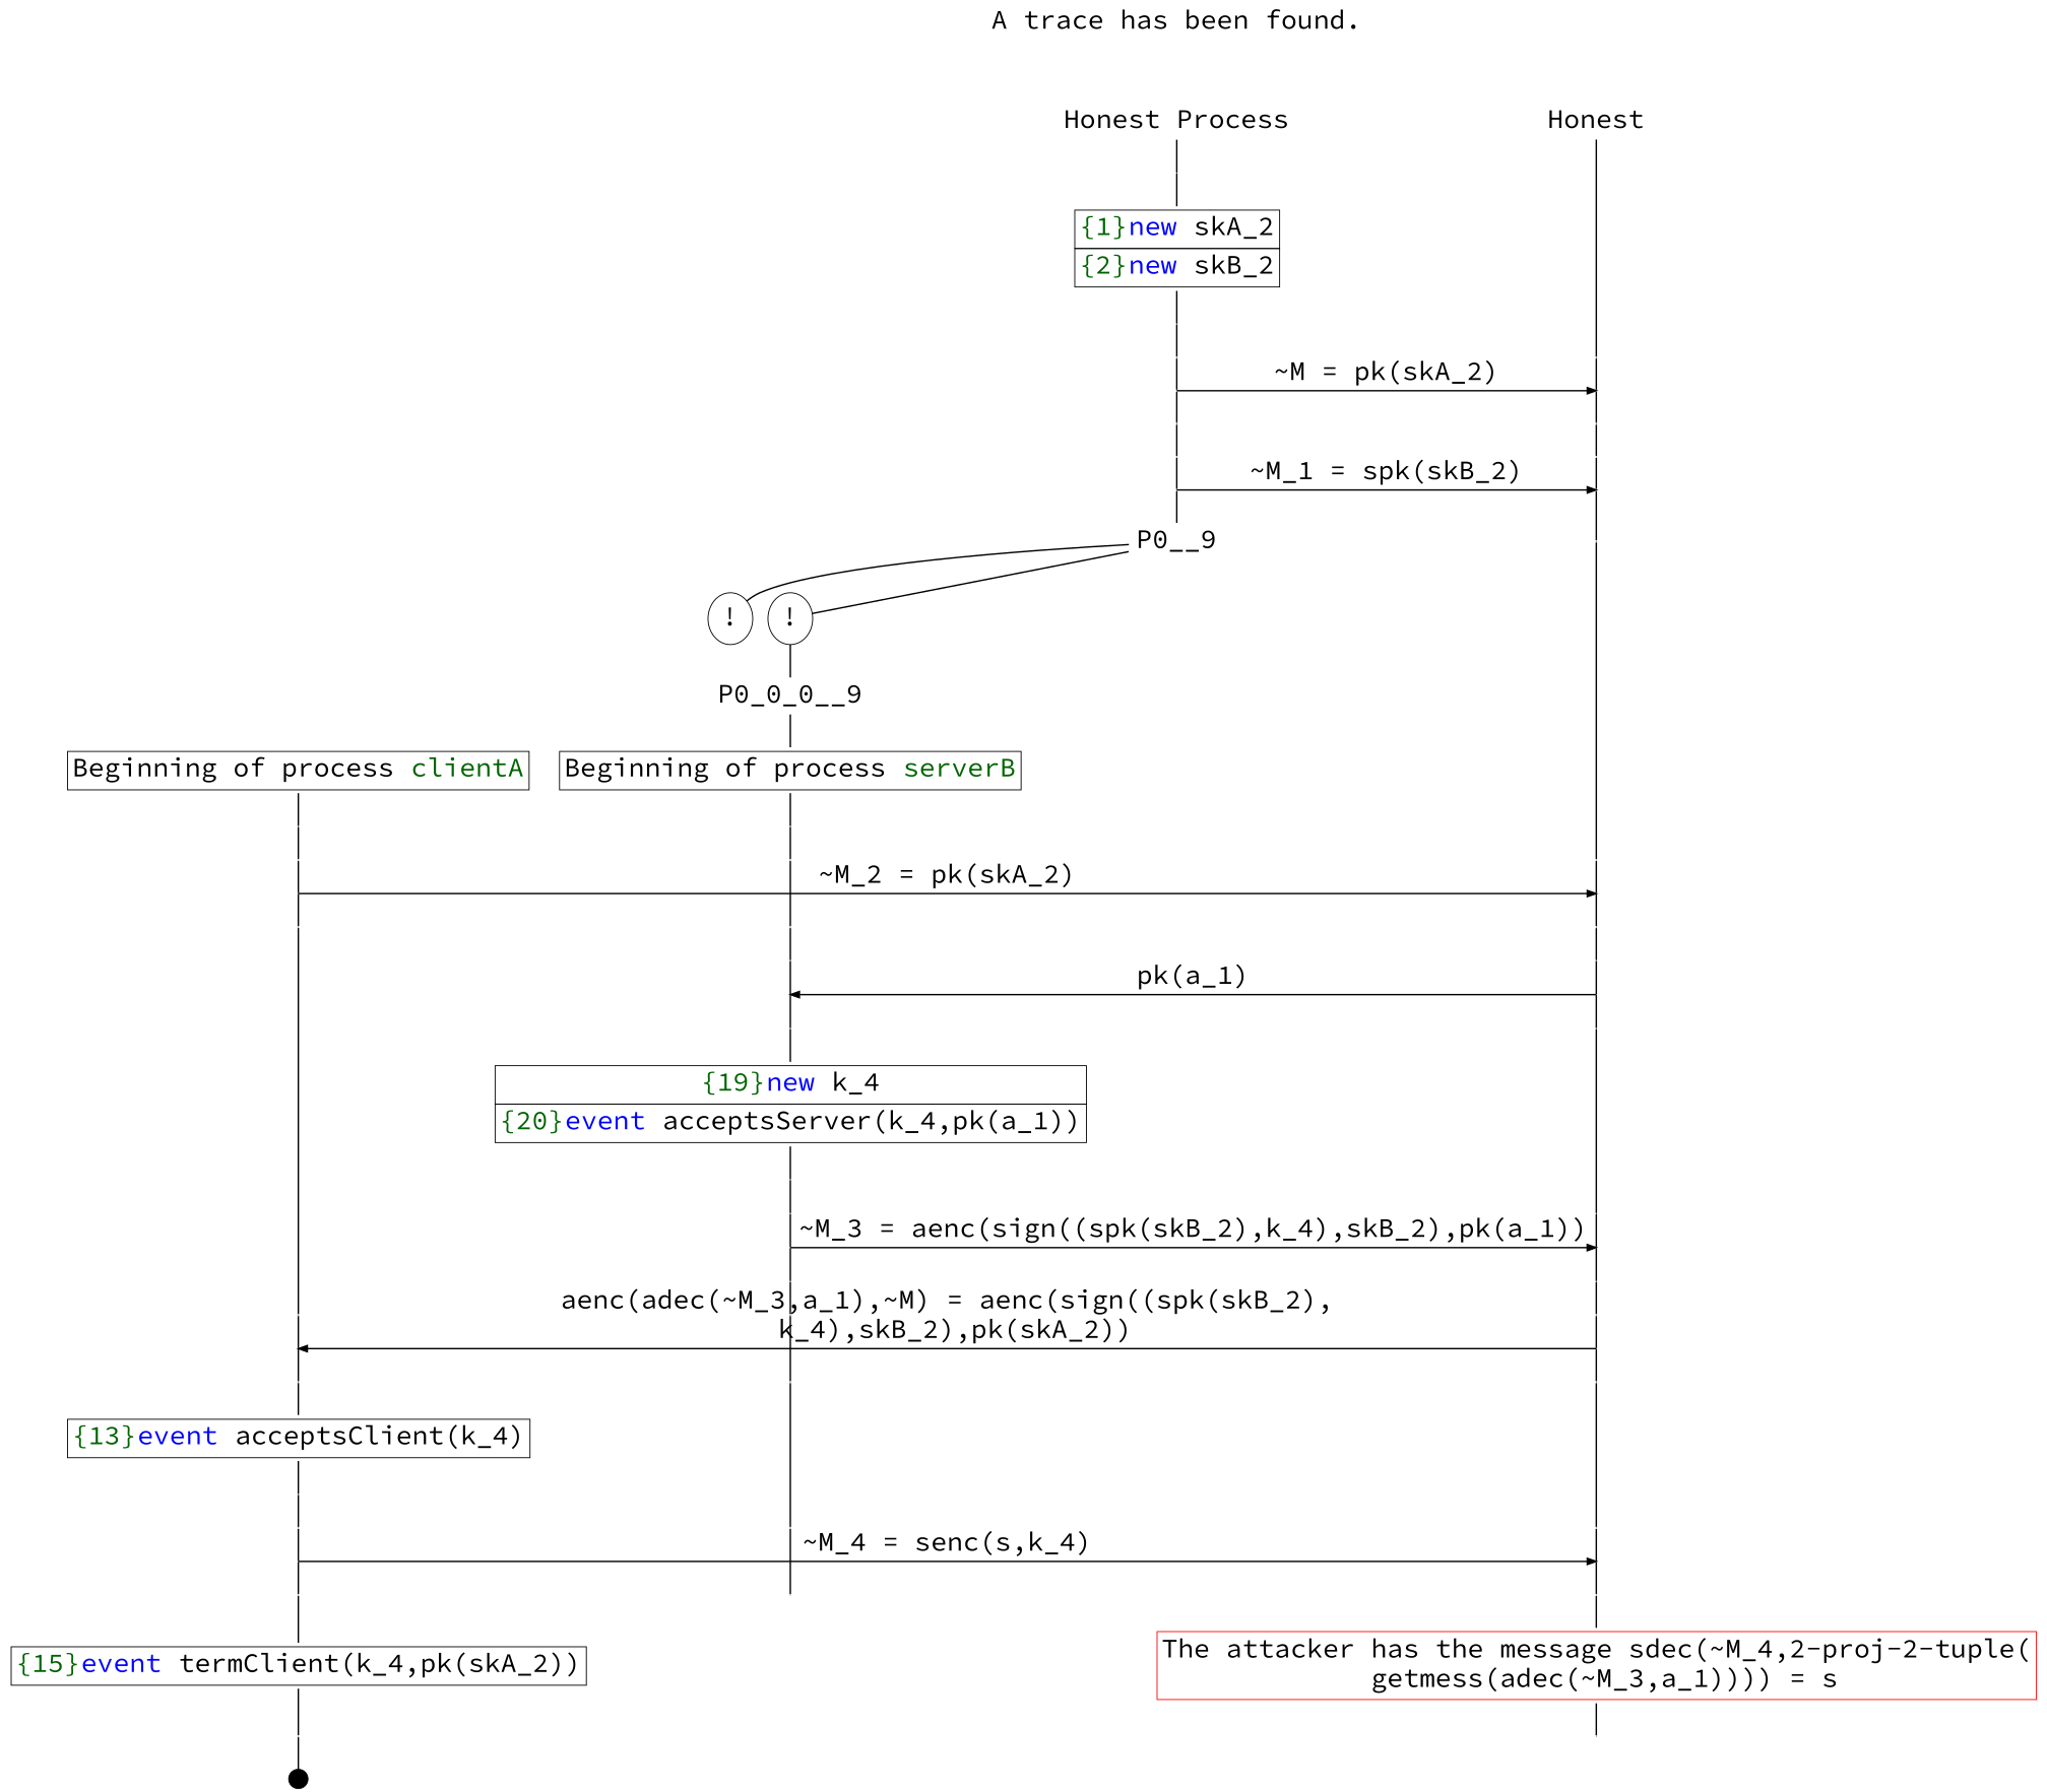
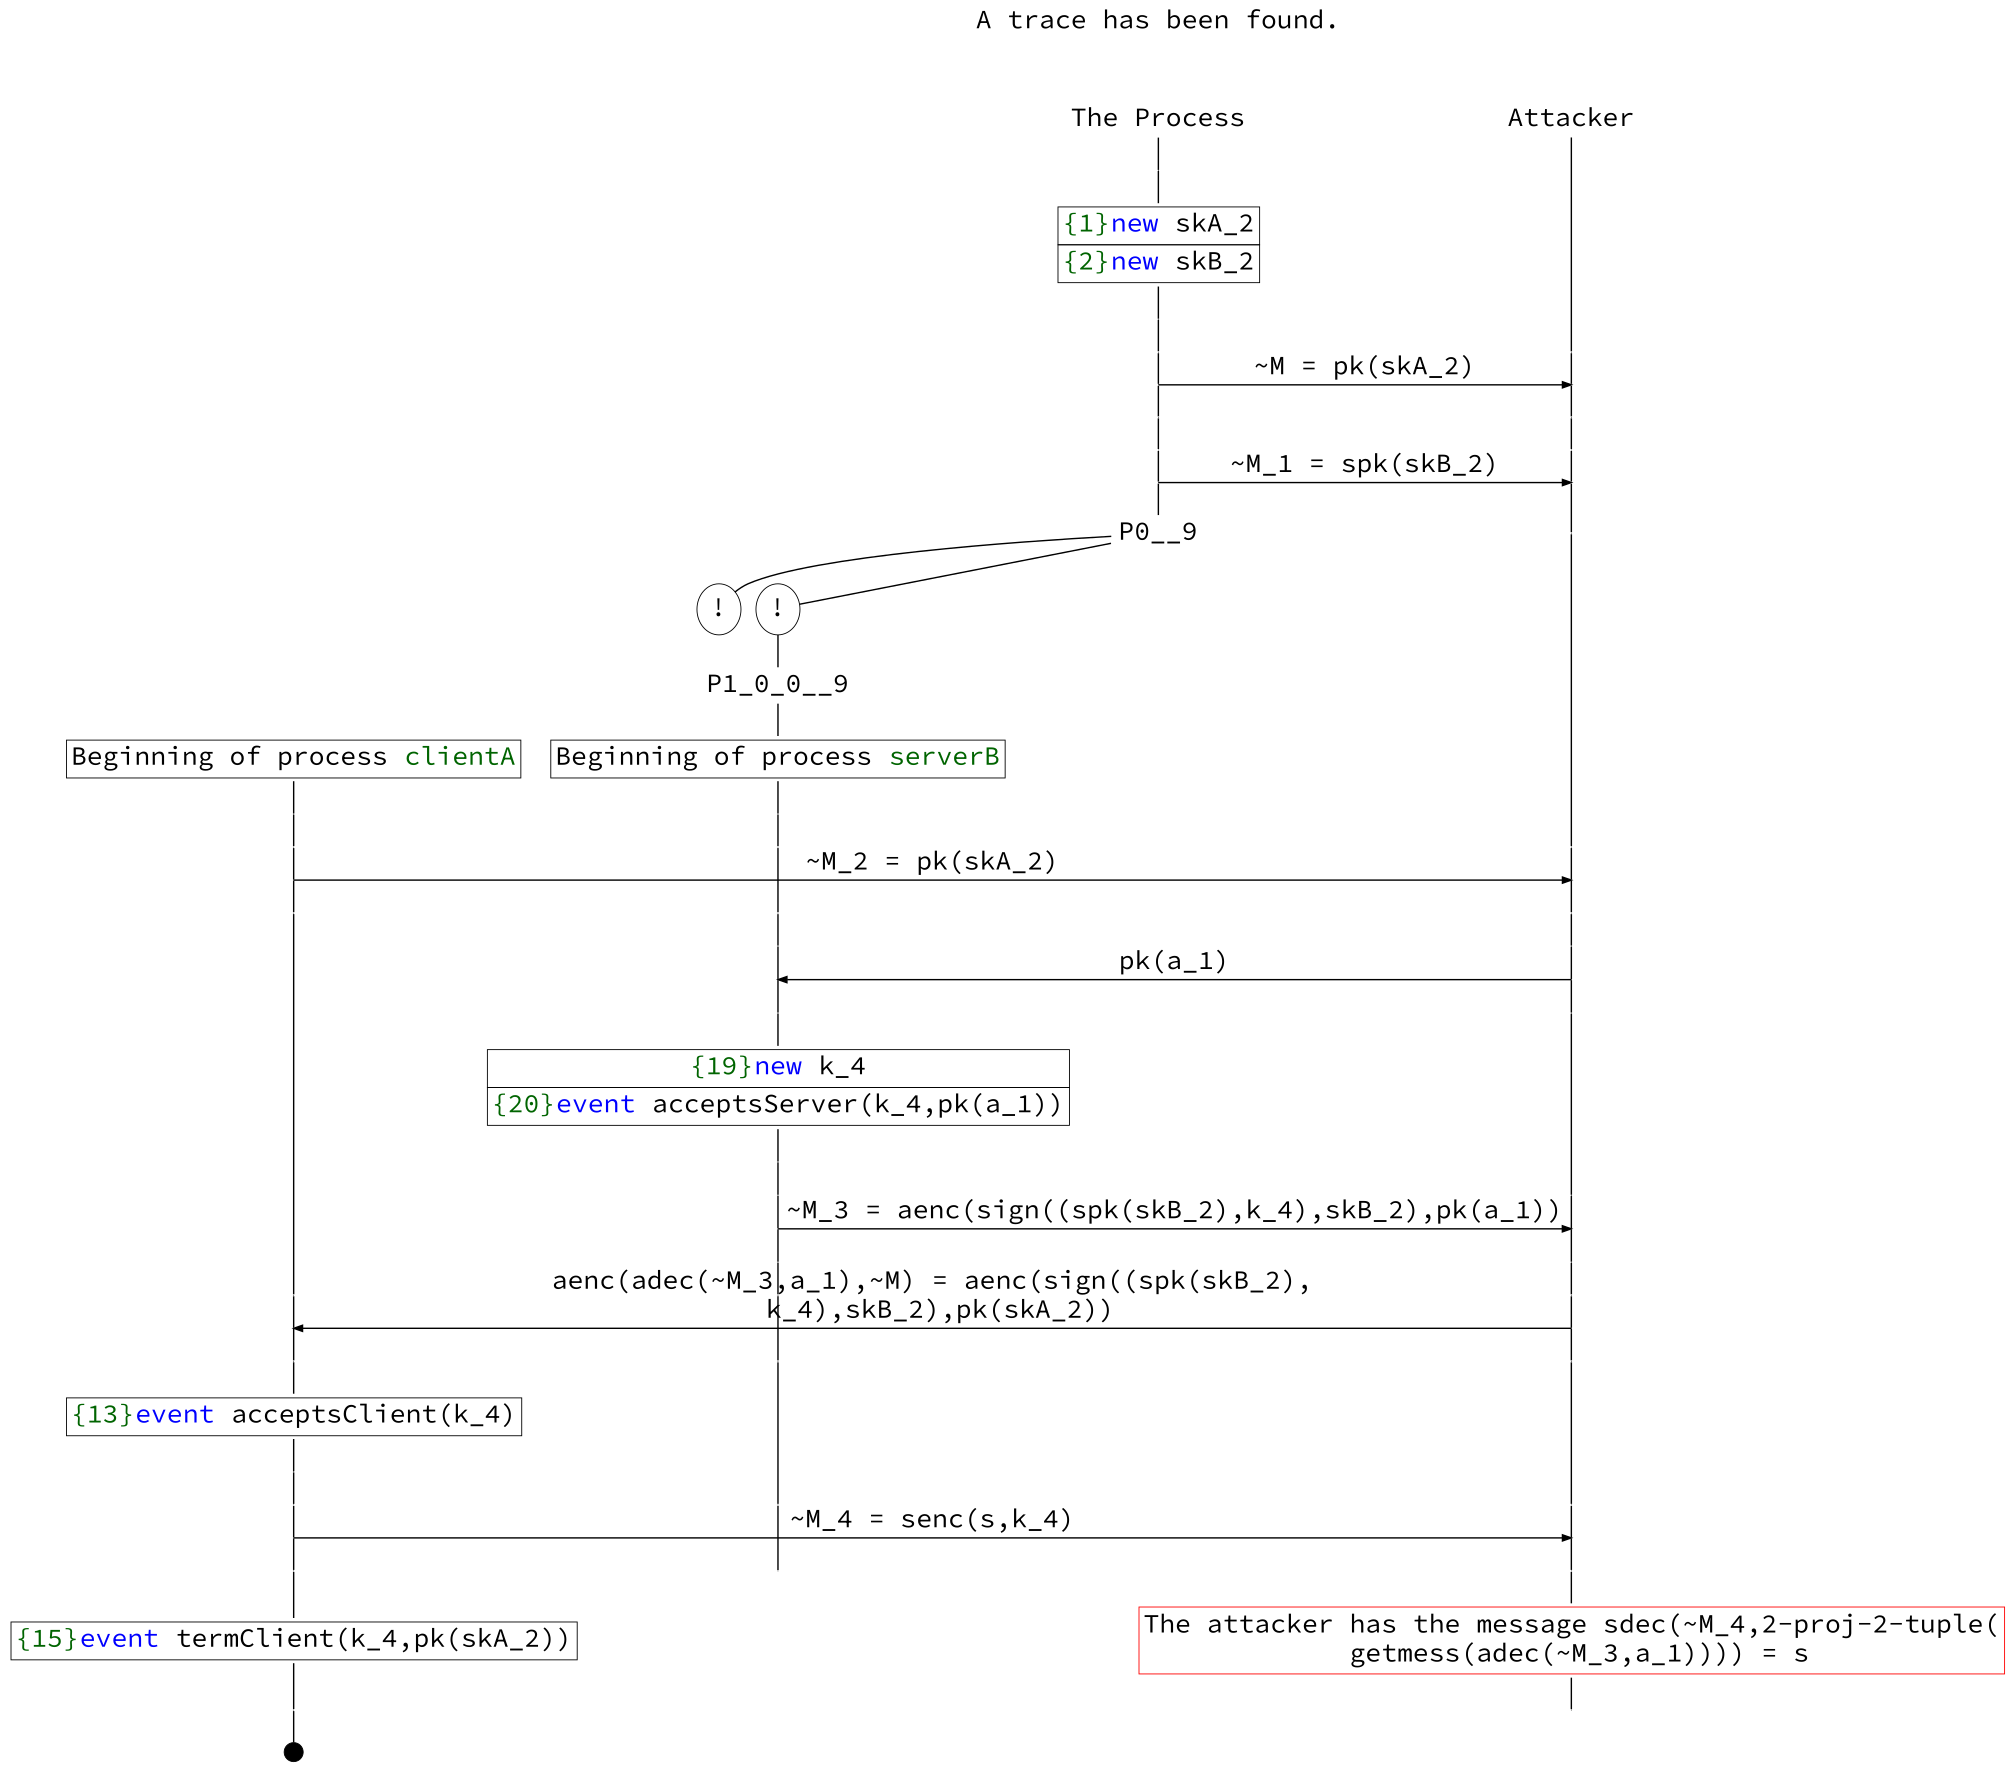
  digraph {
    fontname="Source Code Pro"
    ordering=out
    node [fontname="Source Code Pro" fontsize=30 shape=point]
    edge [arrowhead=none fontname="Source Code Pro" fontsize=30 penwidth=1.6 weight=100]
-   n1 [height=0 label="Honest Process" shape=plaintext width=0]
-   n2 [height=0 label=Honest shape=plaintext width=0]
+   n1 [height=0 label="The Process" shape=plaintext width=0]
+   n2 [height=0 label=Attacker shape=plaintext width=0]
    P0_1_0__12 [height=0 width=0]
    P0_0_0__12 [height=0 width=0]
    P__7 [height=0 width=0]
    P0__4 [height=0 width=0]
    P__1 [height=0 width=0]
    P0__5 [height=0 width=0]
    P__2 [height=0 width=0]
    P0__6 [height=0 width=0]
    P__3 [height=0 width=0]
    P0__7 [height=0 width=0]
    P__4 [height=0 width=0]
    P0__8 [height=0 width=0]
    P__5 [height=0 width=0]
    P0__9 [fixedsize=false height=0 shape=none width=0]
    P__6 [height=0 width=0]
    n18 [height=0 label="!" shape=ellipse width=0]
    n19 [height=0 label="!" shape=ellipse width=0]
    P0_1_0__13 [height=0 width=0]
    P__8 [height=0 width=0]
    P0_1_0__14 [height=0 width=0]
    P0_0_0__13 [height=0 width=0]
    P__9 [height=0 width=0]
    P0_0_0__14 [height=0 width=0]
    P__10 [height=0 width=0]
    P0_0_0__15 [height=0 width=0]
    P__11 [height=0 width=0]
    P0_0_0__16 [height=0 width=0]
    P__12 [height=0 width=0]
    P0_0_0__19 [height=0 width=0]
    P__13 [height=0 width=0]
    P0_0_0__20 [height=0 width=0]
    P__14 [height=0 width=0]
    P0_0_0__21 [height=0 width=0]
    P__15 [height=0 width=0]
    P0_1_0__15 [height=0 width=0]
    P0_0_0__22 [height=0 width=0]
    P__16 [height=0 width=0]
    P0_1_0__16 [height=0 width=0]
    P__17 [height=0 width=0]
    P0_1_0__17 [height=0 width=0]
    P0_0_0__23 [height=0 width=0]
    P__18 [height=0 width=0]
    P0_1_0__20 [height=0 width=0]
    P0_0_0__24 [height=0 width=0]
    P__19 [height=0 width=0]
    P0_1_0__21 [height=0 width=0]
    P__20 [height=0 width=0]
    P0_1_0__22 [height=0 width=0]
    P0_0_0__25 [height=0 width=0]
    P__21 [height=0 width=0]
    P0__1 [height=0 width=0]
-   P0_0_0__9 [fixedsize=false height=0 shape=none width=0]
+   P0_0_0__9 [fixedsize=false height=0 shape=none width=0 label=P1_0_0__9]
    n55 [height=0 label=<<TABLE BORDER="0" CELLBORDER="1" CELLSPACING="0" CELLPADDING="4"> <TR><TD><FONT COLOR="darkgreen">{19}</FONT><FONT COLOR="blue">new </FONT>k_4</TD></TR><TR><TD><FONT COLOR="darkgreen">{20}</FONT><FONT COLOR="blue">event</FONT> acceptsServer(k_4,pk(a_1))</TD></TR></TABLE>> shape=plaintext width=0]
    n56 [height=0 label=<<TABLE BORDER="0" CELLBORDER="1" CELLSPACING="0" CELLPADDING="4"> <TR><TD><FONT COLOR="darkgreen">{13}</FONT><FONT COLOR="blue">event</FONT> acceptsClient(k_4)</TD></TR></TABLE>> shape=plaintext width=0]
    n57 [height=0 label=<<TABLE BORDER="0" CELLBORDER="1" CELLSPACING="0" CELLPADDING="4"> <TR><TD><FONT COLOR="darkgreen">{15}</FONT><FONT COLOR="blue">event</FONT> termClient(k_4,pk(skA_2))</TD></TR></TABLE>> shape=plaintext width=0]
    n58 [color=red height=0 label=<<TABLE BORDER="0" CELLBORDER="1" CELLSPACING="0" CELLPADDING="4"> <TR><TD>The attacker has the message sdec(~M_4,2-proj-2-tuple(<br/> getmess(adec(~M_3,a_1)))) = s</TD></TR></TABLE>> shape=plaintext width=0]
    n59 [height=0 label=<A trace has been found.<br/> > shape=plaintext width=0]
    n60 [height=0 label=<<TABLE BORDER="0" CELLBORDER="1" CELLSPACING="0" CELLPADDING="4"> <TR><TD><FONT COLOR="darkgreen">{1}</FONT><FONT COLOR="blue">new </FONT>skA_2</TD></TR><TR><TD><FONT COLOR="darkgreen">{2}</FONT><FONT COLOR="blue">new </FONT>skB_2</TD></TR></TABLE>> shape=plaintext width=0]
    P0__3 [height=0 width=0]
    n62 [height=0 label=<<TABLE BORDER="0" CELLBORDER="1" CELLSPACING="0" CELLPADDING="4"> <TR><TD>Beginning of process <FONT COLOR="darkgreen">serverB</FONT></TD></TR></TABLE>> shape=plaintext width=0]
    P0_0_0__11 [height=0 width=0]
    n64 [height=0 label=<<TABLE BORDER="0" CELLBORDER="1" CELLSPACING="0" CELLPADDING="4"> <TR><TD>Beginning of process <FONT COLOR="darkgreen">clientA</FONT></TD></TR></TABLE>> shape=plaintext width=0]
    P0_1_0__11 [height=0 width=0]
    P0_0_0__18 [height=0 width=0]
    P0_1_0__19 [height=0 width=0]
    P0_1_0__24 [height=0 width=0]
    P__23 [height=0 width=0]
    P0_1_0__25 [height=0.3 width=0.3]
    subgraph sub_1 {
      rank=same
      n1
      n2
    }
    subgraph sub_2 {
      rank=same
      P0_1_0__12
      P0_0_0__12
      P__7
    }
    subgraph sub_3 {
      rank=same
      P0__4
      P__1
    }
    subgraph sub_4 {
      rank=same
      P0__5
      P__2
    }
    subgraph sub_5 {
      rank=same
      P0__6
      P__3
    }
    subgraph sub_6 {
      rank=same
      P0__7
      P__4
    }
    subgraph sub_7 {
      rank=same
      P0__8
      P__5
    }
    subgraph sub_8 {
      rank=same
      P0__9
      P__6
    }
    subgraph sub_9 {
      rank=same
      n18
      n19
    }
    subgraph sub_10 {
      rank=same
      P0_1_0__13
      P__8
    }
    subgraph sub_11 {
      rank=same
      P0_1_0__14
      P0_0_0__13
      P__9
    }
    subgraph sub_12 {
      rank=same
      P0_0_0__14
      P__10
    }
    subgraph sub_13 {
      rank=same
      P0_0_0__15
      P__11
    }
    subgraph sub_14 {
      rank=same
      P0_0_0__16
      P__12
    }
    subgraph sub_15 {
      rank=same
      P0_0_0__19
      P__13
    }
    subgraph sub_16 {
      rank=same
      P0_0_0__20
      P__14
    }
    subgraph sub_17 {
      rank=same
      P0_0_0__21
      P__15
    }
    subgraph sub_18 {
      rank=same
      P0_1_0__15
      P0_0_0__22
      P__16
    }
    subgraph sub_19 {
      rank=same
      P0_1_0__16
      P__17
    }
    subgraph sub_20 {
      rank=same
      P0_1_0__17
      P0_0_0__23
      P__18
    }
    subgraph sub_21 {
      rank=same
      P0_1_0__20
      P0_0_0__24
      P__19
    }
    subgraph sub_22 {
      rank=same
      P0_1_0__21
      P__20
    }
    subgraph sub_23 {
      rank=same
      P0_1_0__22
      P0_0_0__25
      P__21
    }
    n1 -> P0__1
    n2 -> P__1
    P0_1_0__12 -> P0_1_0__13
    P0_0_0__12 -> P0_0_0__13
    P__7 -> P__8
    P0__4 -> P0__5
    P__1 -> P__2
    P0__5 -> P__2 [arrowhead=normal label=<~M = pk(skA_2)> weight=""]
    P0__5 -> P0__6
    P__2 -> P__3
    P0__6 -> P0__7
    P__3 -> P__4
    P0__7 -> P0__8
    P__4 -> P__5
    P0__8 -> P__5 [arrowhead=normal label=<~M_1 = spk(skB_2)> weight=""]
    P0__8 -> P0__9
    P__5 -> P__6
    P0__9 -> n18 [weight=""]
    P0__9 -> n19 [weight=""]
    P__6 -> P__7
    n19 -> P0_0_0__9
    P0_1_0__13 -> P__8 [arrowhead=normal label=<~M_2 = pk(skA_2)> weight=""]
    P0_1_0__13 -> P0_1_0__14
    P__8 -> P__9
    P0_1_0__14 -> P0_1_0__15
    P0_0_0__13 -> P0_0_0__14
    P__9 -> P__10
    P0_0_0__14 -> P0_0_0__15
    P__10 -> P__11
    P0_0_0__15 -> P__11 [arrowhead=normal dir=back label=<pk(a_1)> weight=""]
    P0_0_0__15 -> P0_0_0__16
    P__11 -> P__12
    P0_0_0__16 -> n55
    P__12 -> P__13
    P0_0_0__19 -> P0_0_0__20
    P__13 -> P__14
    P0_0_0__20 -> P__14 [arrowhead=normal label=<~M_3 = aenc(sign((spk(skB_2),k_4),skB_2),pk(a_1))> weight=""]
    P0_0_0__20 -> P0_0_0__21
    P__14 -> P__15
    P0_0_0__21 -> P0_0_0__22
    P__15 -> P__16
    P0_1_0__15 -> P0_1_0__16
    P0_0_0__22 -> P0_0_0__23
    P__16 -> P__17
    P0_1_0__16 -> P__17 [arrowhead=normal dir=back label=<aenc(adec(~M_3,a_1),~M) = aenc(sign((spk(skB_2),<br/> k_4),skB_2),pk(skA_2))> weight=""]
    P0_1_0__16 -> P0_1_0__17
    P__17 -> P__18
    P0_1_0__17 -> n56
    P0_0_0__23 -> P0_0_0__24
    P__18 -> P__19
    P0_1_0__20 -> P0_1_0__21
    P0_0_0__24 -> P0_0_0__25
    P__19 -> P__20
    P0_1_0__21 -> P__20 [arrowhead=normal label=<~M_4 = senc(s,k_4)> weight=""]
    P0_1_0__21 -> P0_1_0__22
    P__20 -> P__21
    P0_1_0__22 -> n57
    P__21 -> n58
    P0__1 -> n60
    P0_0_0__9 -> n62
    n55 -> P0_0_0__18
    n56 -> P0_1_0__19
    n57 -> P0_1_0__24
    n58 -> P__23
    n59 -> n1 [style=invisible]
    n60 -> P0__3
    P0__3 -> P0__4
    n62 -> P0_0_0__11
    P0_0_0__11 -> P0_0_0__12
    n64 -> P0_1_0__11
    P0_1_0__11 -> P0_1_0__12
    P0_0_0__18 -> P0_0_0__19
    P0_1_0__19 -> P0_1_0__20
    P0_1_0__24 -> P0_1_0__25
  }
